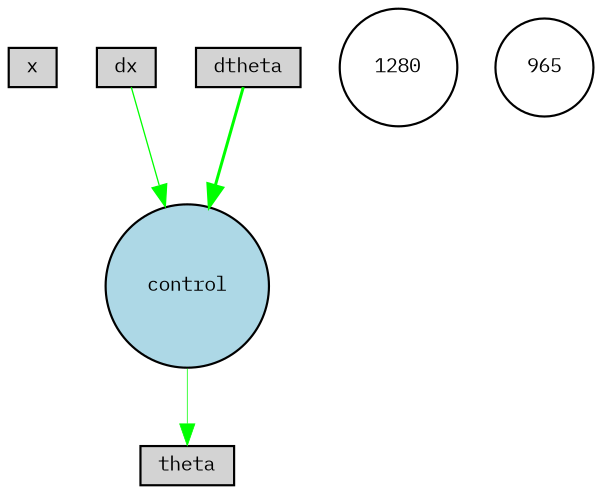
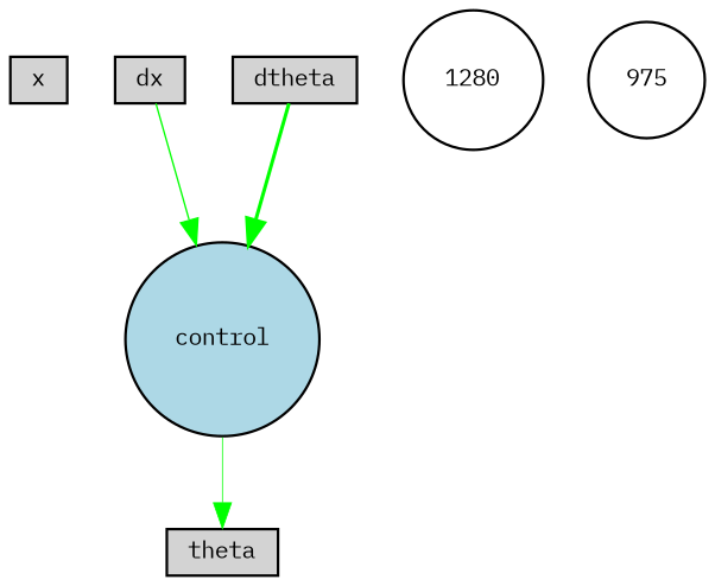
  digraph {
    fontname="IBM Plex Mono"
    node [fillcolor=lightgray fontname="IBM Plex Mono" fontsize=9 shape=box style=filled]
    edge [color=green fontname="IBM Plex Mono" style=solid]
    x [height=0.2 width=0.2]
    dx [height=0.2 width=0.2]
    control [fillcolor=lightblue height=0.2 shape=circle width=0.2]
    theta [height=0.2 width=0.2]
    dtheta [height=0.2 width=0.2]
    n6 [fillcolor=white height=0.2 label=1280 shape=circle width=0.2]
-   975 [fillcolor=white height=0.2 shape=circle width=0.2 label=965]
+   975 [fillcolor=white height=0.2 shape=circle width=0.2]
    dx -> control [penwidth=0.593397861174565]
    control -> theta [penwidth=0.34246267238797806]
    dtheta -> control [penwidth=1.3729844017923925]
  }
